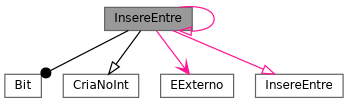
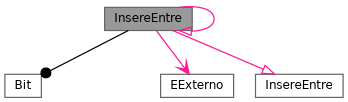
  digraph {
    rankdir=TB
    node [color=grey40 fillcolor=white fontname=Helvetica fontsize=10 shape=box style=filled]
    edge [arrowhead=onormal color=deeppink fontname=Helvetica fontsize=10 labelfontname=Helvetica labelfontsize=10 style=solid]
    n1 [color=gray40 fillcolor=grey60 fontcolor=black height=0.2 label=InsereEntre width=0.4]
    n2 [height=0.2 label=Bit width=0.4]
-   n3 [height=0.2 label=CriaNoInt width=0.4]
    n4 [height=0.2 label=EExterno width=0.4]
    n5 [height=0.2 label=InsereEntre width=0.4]
    n1 -> n1
    n1 -> n2 [arrowhead=dot color=black]
-   n1 -> n3 [color=black]
    n1 -> n4 [arrowhead=vee]
    n1 -> n5
  }
